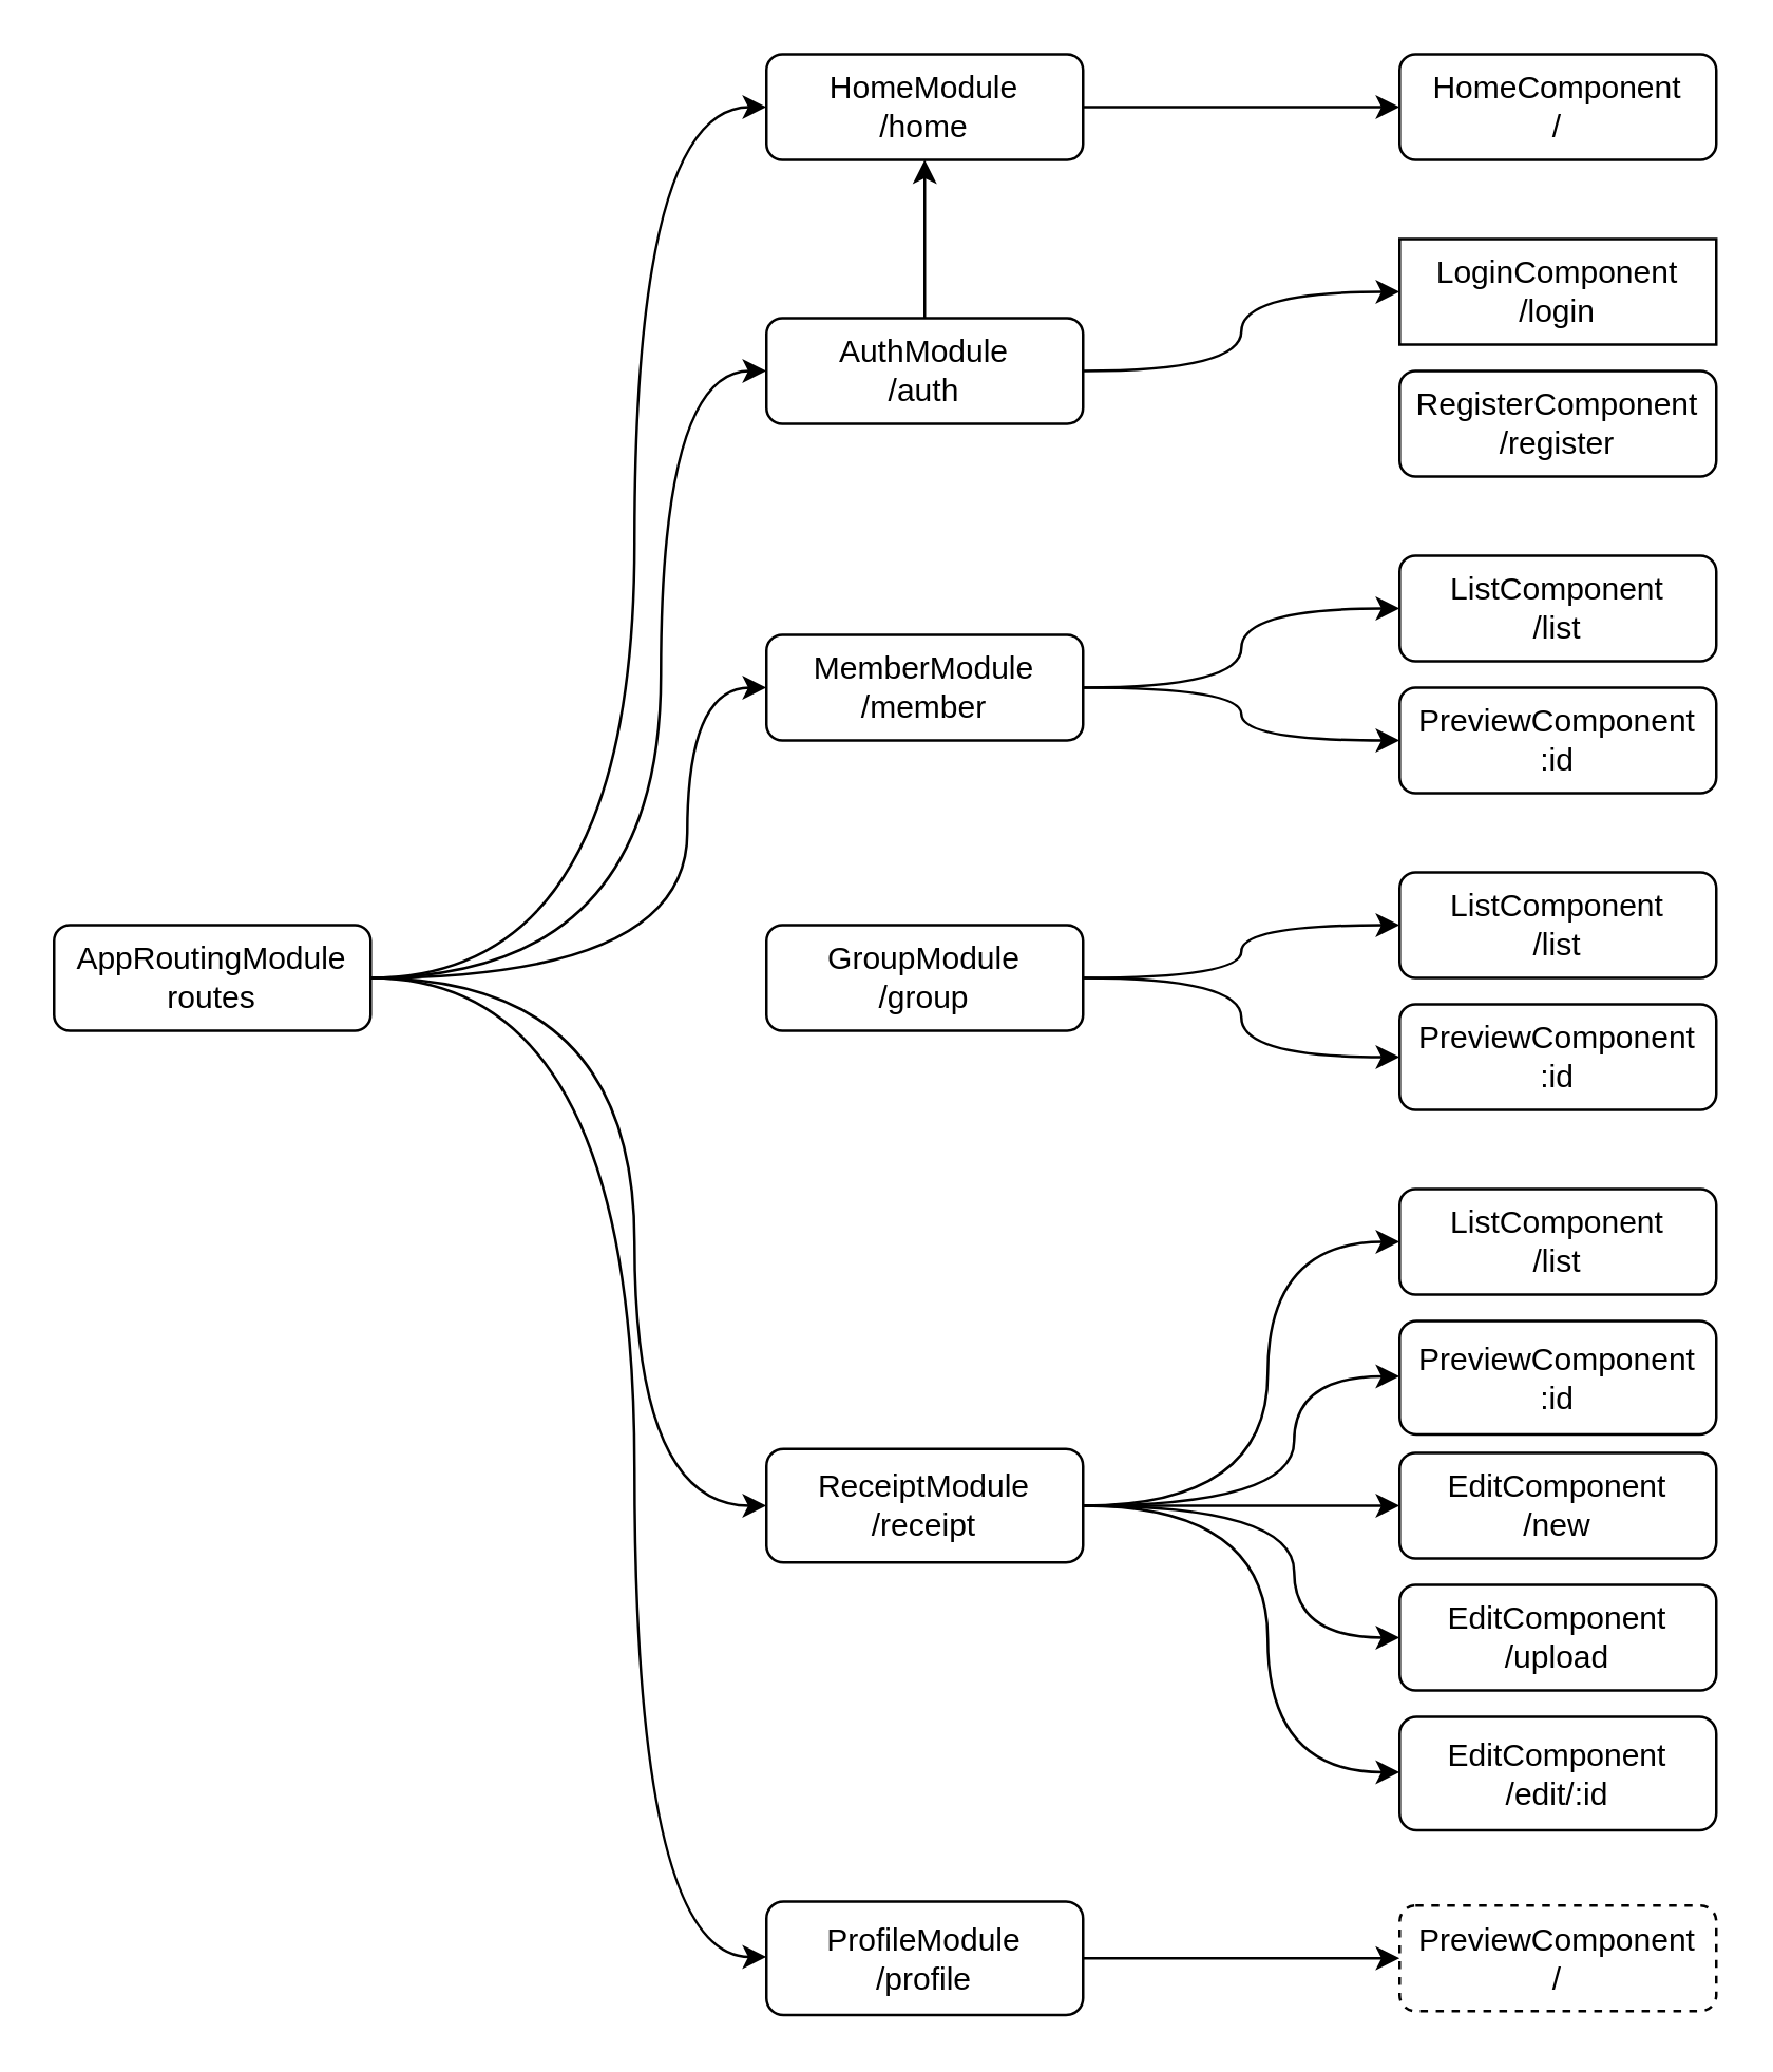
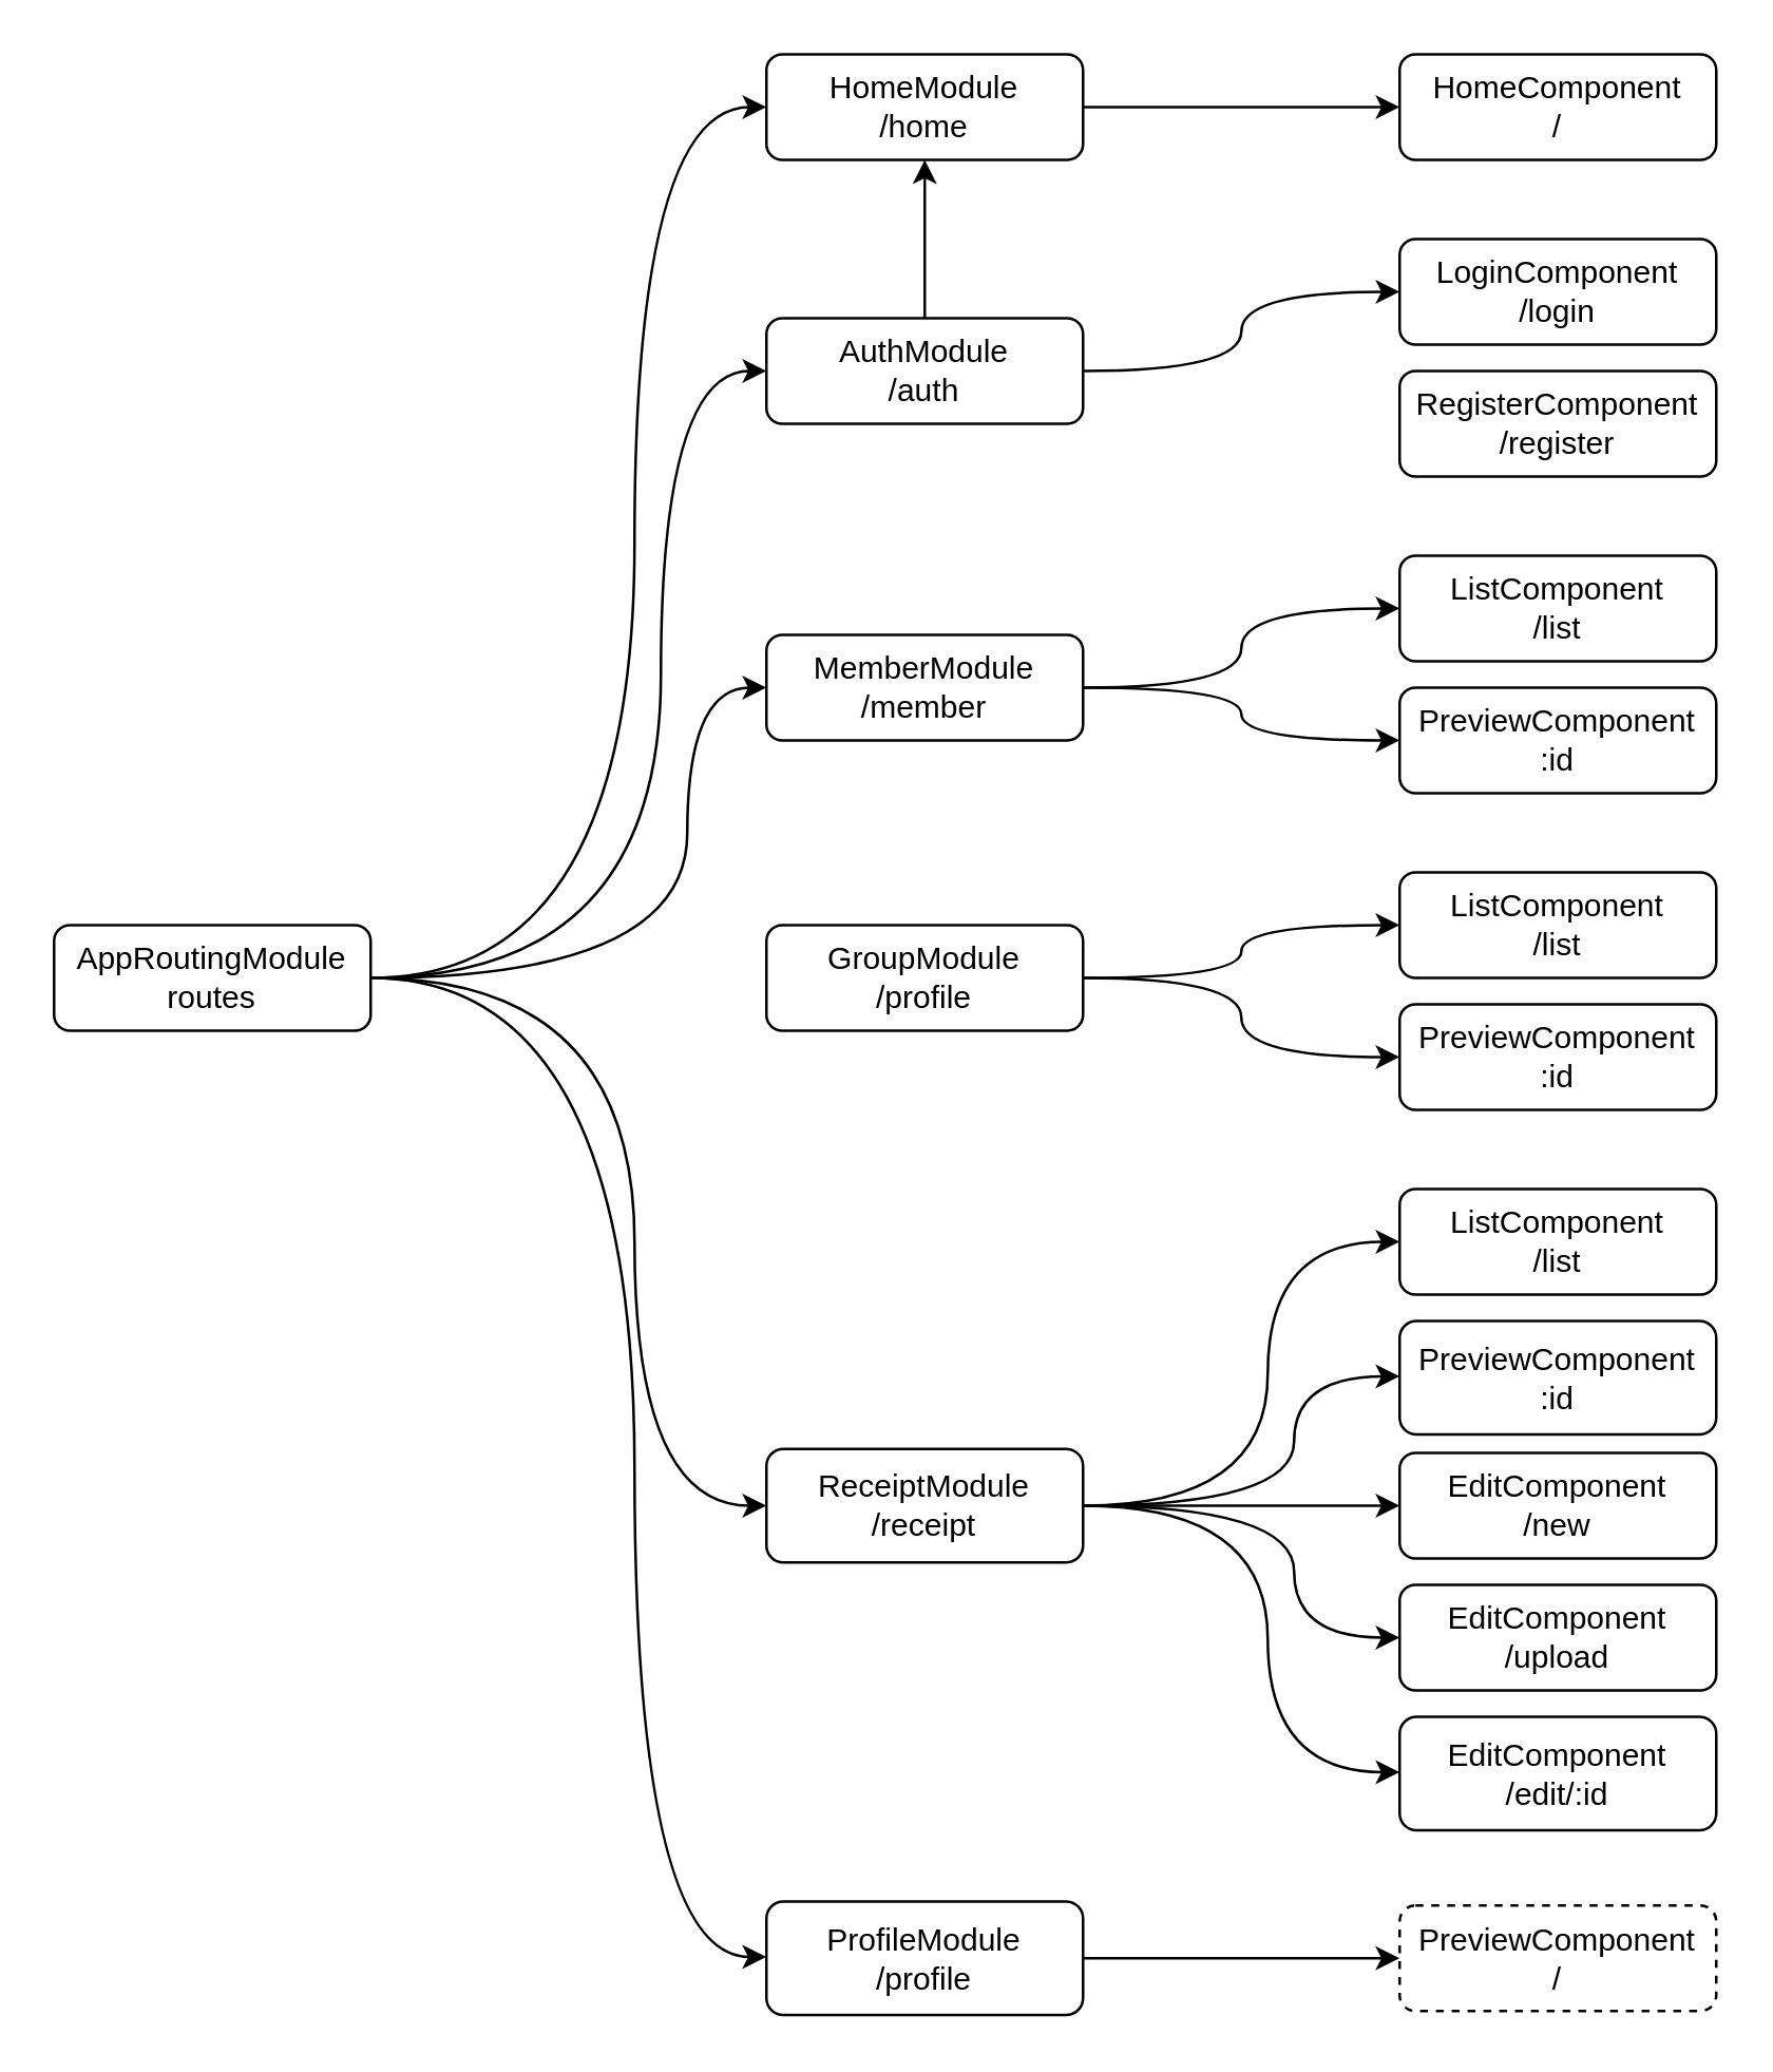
  <mxCell id="0" />
  <mxCell id="1" parent="0" />
  <mxCell id="2" style="rounded=0;orthogonalLoop=1;jettySize=auto;html=1;edgeStyle=orthogonalEdgeStyle;curved=1;" edge="1" parent="1" source="7" target="9"><mxGeometry relative="1" as="geometry"><Array as="points"><mxPoint x="240" y="370" /><mxPoint x="240" y="40" /></Array></mxGeometry></mxCell>
  <mxCell id="3" style="edgeStyle=orthogonalEdgeStyle;rounded=0;orthogonalLoop=1;jettySize=auto;html=1;curved=1;" edge="1" parent="1" source="7" target="12"><mxGeometry relative="1" as="geometry"><Array as="points"><mxPoint x="250" y="370" /><mxPoint x="250" y="140" /></Array></mxGeometry></mxCell>
  <mxCell id="4" style="edgeStyle=orthogonalEdgeStyle;rounded=0;orthogonalLoop=1;jettySize=auto;html=1;curved=1;" edge="1" parent="1" source="7" target="15"><mxGeometry relative="1" as="geometry"><Array as="points"><mxPoint x="260" y="370" /><mxPoint x="260" y="260" /></Array></mxGeometry></mxCell>
  <mxCell id="5" style="edgeStyle=orthogonalEdgeStyle;rounded=0;orthogonalLoop=1;jettySize=auto;html=1;curved=1;" edge="1" parent="1" source="7" target="24"><mxGeometry relative="1" as="geometry"><Array as="points"><mxPoint x="240" y="370" /><mxPoint x="240" y="570" /></Array></mxGeometry></mxCell>
  <mxCell id="6" style="edgeStyle=orthogonalEdgeStyle;rounded=0;orthogonalLoop=1;jettySize=auto;html=1;curved=1;" edge="1" parent="1" source="7" target="26"><mxGeometry relative="1" as="geometry"><Array as="points"><mxPoint x="240" y="370" /><mxPoint x="240" y="741" /></Array></mxGeometry></mxCell>
  <mxCell id="7" value="AppRoutingModule&lt;br&gt;routes" style="rounded=1;whiteSpace=wrap;html=1;" vertex="1" parent="1"><mxGeometry x="20" y="350" width="120" height="40" as="geometry" /></mxCell>
  <mxCell id="8" style="edgeStyle=orthogonalEdgeStyle;rounded=0;orthogonalLoop=1;jettySize=auto;html=1;curved=1;" edge="1" parent="1" source="9" target="39"><mxGeometry relative="1" as="geometry" /></mxCell>
  <mxCell id="9" value="HomeModule&lt;br&gt;/home" style="rounded=1;whiteSpace=wrap;html=1;" vertex="1" parent="1"><mxGeometry x="290" y="20" width="120" height="40" as="geometry" /></mxCell>
  <mxCell id="10" style="edgeStyle=orthogonalEdgeStyle;rounded=0;orthogonalLoop=1;jettySize=auto;html=1;curved=1;" edge="1" parent="1" source="12" target="27"><mxGeometry relative="1" as="geometry" /></mxCell>
  <mxCell id="11" style="edgeStyle=orthogonalEdgeStyle;rounded=0;orthogonalLoop=1;jettySize=auto;html=1;curved=1;" edge="1" parent="1" source="12" target="9"><mxGeometry relative="1" as="geometry" /></mxCell>
  <mxCell id="12" value="AuthModule&lt;br&gt;/auth" style="rounded=1;whiteSpace=wrap;html=1;" vertex="1" parent="1"><mxGeometry x="290" y="120" width="120" height="40" as="geometry" /></mxCell>
  <mxCell id="13" style="edgeStyle=orthogonalEdgeStyle;rounded=0;orthogonalLoop=1;jettySize=auto;html=1;curved=1;" edge="1" parent="1" source="15" target="29"><mxGeometry relative="1" as="geometry" /></mxCell>
  <mxCell id="14" style="edgeStyle=orthogonalEdgeStyle;rounded=0;orthogonalLoop=1;jettySize=auto;html=1;curved=1;" edge="1" parent="1" source="15" target="30"><mxGeometry relative="1" as="geometry" /></mxCell>
  <mxCell id="15" value="MemberModule&lt;br&gt;/member" style="rounded=1;whiteSpace=wrap;html=1;" vertex="1" parent="1"><mxGeometry x="290" y="240" width="120" height="40" as="geometry" /></mxCell>
  <mxCell id="16" style="edgeStyle=orthogonalEdgeStyle;rounded=0;orthogonalLoop=1;jettySize=auto;html=1;curved=1;" edge="1" parent="1" source="18" target="31"><mxGeometry relative="1" as="geometry" /></mxCell>
  <mxCell id="17" style="edgeStyle=orthogonalEdgeStyle;rounded=0;orthogonalLoop=1;jettySize=auto;html=1;curved=1;" edge="1" parent="1" source="18" target="32"><mxGeometry relative="1" as="geometry" /></mxCell>
- <mxCell id="18" value="GroupModule&lt;br&gt;/group" style="rounded=1;whiteSpace=wrap;html=1;" vertex="1" parent="1"><mxGeometry x="290" y="350" width="120" height="40" as="geometry" /></mxCell>
+ <mxCell id="18" value="GroupModule&lt;br&gt;/profile" style="rounded=1;whiteSpace=wrap;html=1;" vertex="1" parent="1"><mxGeometry x="290" y="350" width="120" height="40" as="geometry" /></mxCell>
  <mxCell id="19" style="edgeStyle=orthogonalEdgeStyle;rounded=0;orthogonalLoop=1;jettySize=auto;html=1;curved=1;" edge="1" parent="1" source="24" target="33"><mxGeometry relative="1" as="geometry"><Array as="points"><mxPoint x="480" y="570" /><mxPoint x="480" y="470" /></Array></mxGeometry></mxCell>
  <mxCell id="20" style="edgeStyle=orthogonalEdgeStyle;rounded=0;orthogonalLoop=1;jettySize=auto;html=1;curved=1;" edge="1" parent="1" source="24" target="34"><mxGeometry relative="1" as="geometry"><Array as="points"><mxPoint x="490" y="570" /><mxPoint x="490" y="521" /></Array></mxGeometry></mxCell>
  <mxCell id="21" style="edgeStyle=orthogonalEdgeStyle;rounded=0;orthogonalLoop=1;jettySize=auto;html=1;curved=1;" edge="1" parent="1" source="24" target="35"><mxGeometry relative="1" as="geometry" /></mxCell>
  <mxCell id="22" style="edgeStyle=orthogonalEdgeStyle;rounded=0;orthogonalLoop=1;jettySize=auto;html=1;curved=1;" edge="1" parent="1" source="24" target="36"><mxGeometry relative="1" as="geometry"><Array as="points"><mxPoint x="490" y="570" /><mxPoint x="490" y="620" /></Array></mxGeometry></mxCell>
  <mxCell id="23" style="edgeStyle=orthogonalEdgeStyle;rounded=0;orthogonalLoop=1;jettySize=auto;html=1;curved=1;" edge="1" parent="1" source="24" target="37"><mxGeometry relative="1" as="geometry"><Array as="points"><mxPoint x="480" y="570" /><mxPoint x="480" y="671" /></Array></mxGeometry></mxCell>
  <mxCell id="24" value="ReceiptModule&lt;br&gt;/receipt" style="rounded=1;whiteSpace=wrap;html=1;" vertex="1" parent="1"><mxGeometry x="290" y="548.5" width="120" height="43" as="geometry" /></mxCell>
  <mxCell id="25" style="edgeStyle=orthogonalEdgeStyle;rounded=0;orthogonalLoop=1;jettySize=auto;html=1;curved=1;" edge="1" parent="1" source="26" target="38"><mxGeometry relative="1" as="geometry" /></mxCell>
  <mxCell id="26" value="ProfileModule&lt;br&gt;/profile" style="rounded=1;whiteSpace=wrap;html=1;" vertex="1" parent="1"><mxGeometry x="290" y="720" width="120" height="43" as="geometry" /></mxCell>
- <mxCell id="27" value="LoginComponent&lt;br&gt;/login" style="whiteSpace=wrap;html=1;rounded=0;" vertex="1" parent="1"><mxGeometry x="530" y="90" width="120" height="40" as="geometry" /></mxCell>
+ <mxCell id="27" value="LoginComponent&lt;br&gt;/login" style="rounded=1;whiteSpace=wrap;html=1;" vertex="1" parent="1"><mxGeometry x="530" y="90" width="120" height="40" as="geometry" /></mxCell>
  <mxCell id="28" value="RegisterComponent&lt;br&gt;/register" style="rounded=1;whiteSpace=wrap;html=1;" vertex="1" parent="1"><mxGeometry x="530" y="140" width="120" height="40" as="geometry" /></mxCell>
  <mxCell id="29" value="ListComponent&lt;br&gt;/list" style="rounded=1;whiteSpace=wrap;html=1;" vertex="1" parent="1"><mxGeometry x="530" y="210" width="120" height="40" as="geometry" /></mxCell>
  <mxCell id="30" value="PreviewComponent&lt;br&gt;:id" style="rounded=1;whiteSpace=wrap;html=1;" vertex="1" parent="1"><mxGeometry x="530" y="260" width="120" height="40" as="geometry" /></mxCell>
  <mxCell id="31" value="ListComponent&lt;br&gt;/list" style="rounded=1;whiteSpace=wrap;html=1;" vertex="1" parent="1"><mxGeometry x="530" y="330" width="120" height="40" as="geometry" /></mxCell>
  <mxCell id="32" value="PreviewComponent&lt;br&gt;:id" style="rounded=1;whiteSpace=wrap;html=1;" vertex="1" parent="1"><mxGeometry x="530" y="380" width="120" height="40" as="geometry" /></mxCell>
  <mxCell id="33" value="ListComponent&lt;br&gt;/list" style="rounded=1;whiteSpace=wrap;html=1;" vertex="1" parent="1"><mxGeometry x="530" y="450" width="120" height="40" as="geometry" /></mxCell>
  <mxCell id="34" value="PreviewComponent&lt;br&gt;:id" style="rounded=1;whiteSpace=wrap;html=1;" vertex="1" parent="1"><mxGeometry x="530" y="500" width="120" height="43" as="geometry" /></mxCell>
  <mxCell id="35" value="EditComponent&lt;br&gt;/new" style="rounded=1;whiteSpace=wrap;html=1;" vertex="1" parent="1"><mxGeometry x="530" y="550" width="120" height="40" as="geometry" /></mxCell>
  <mxCell id="36" value="EditComponent&lt;br&gt;/upload" style="rounded=1;whiteSpace=wrap;html=1;" vertex="1" parent="1"><mxGeometry x="530" y="600" width="120" height="40" as="geometry" /></mxCell>
  <mxCell id="37" value="EditComponent&lt;br&gt;/edit/:id" style="rounded=1;whiteSpace=wrap;html=1;" vertex="1" parent="1"><mxGeometry x="530" y="650" width="120" height="43" as="geometry" /></mxCell>
  <mxCell id="38" value="PreviewComponent&lt;br&gt;/" style="rounded=1;whiteSpace=wrap;html=1;dashed=1;" vertex="1" parent="1"><mxGeometry x="530" y="721.5" width="120" height="40" as="geometry" /></mxCell>
  <mxCell id="39" value="HomeComponent&lt;br&gt;/" style="rounded=1;whiteSpace=wrap;html=1;" vertex="1" parent="1"><mxGeometry x="530" y="20" width="120" height="40" as="geometry" /></mxCell>
